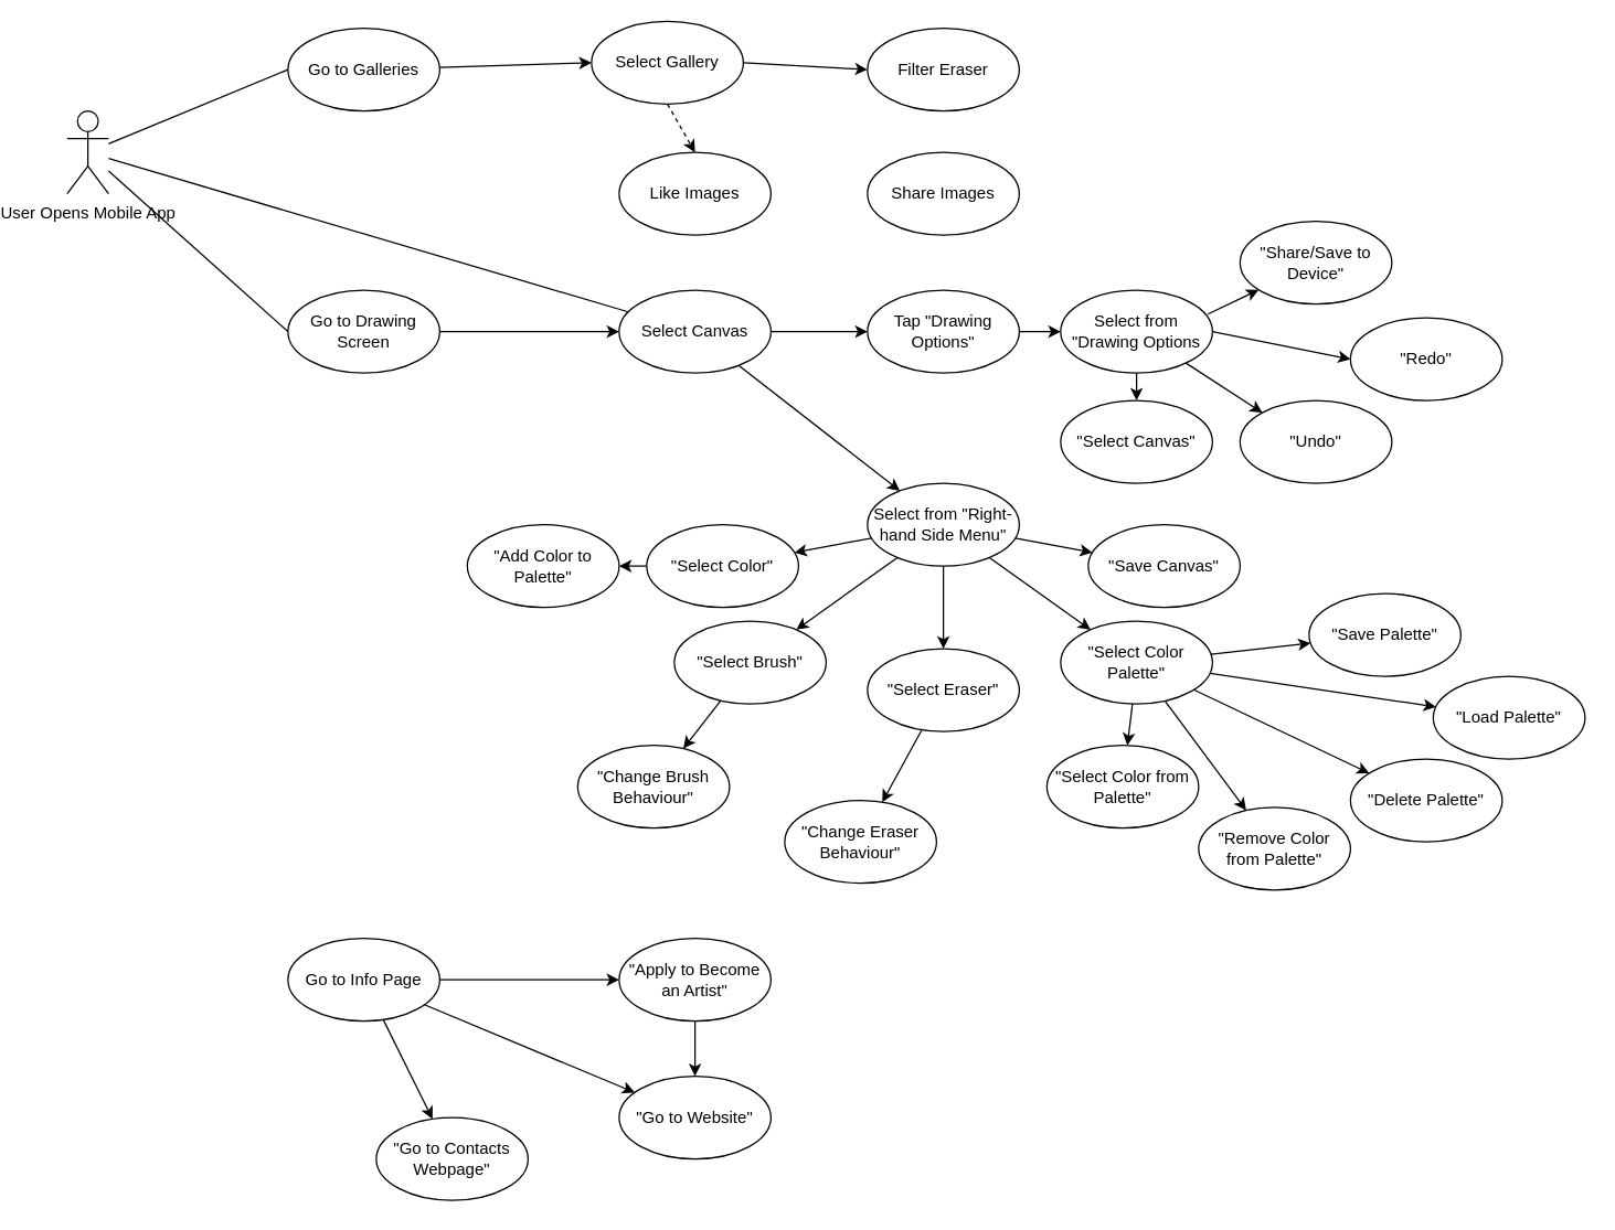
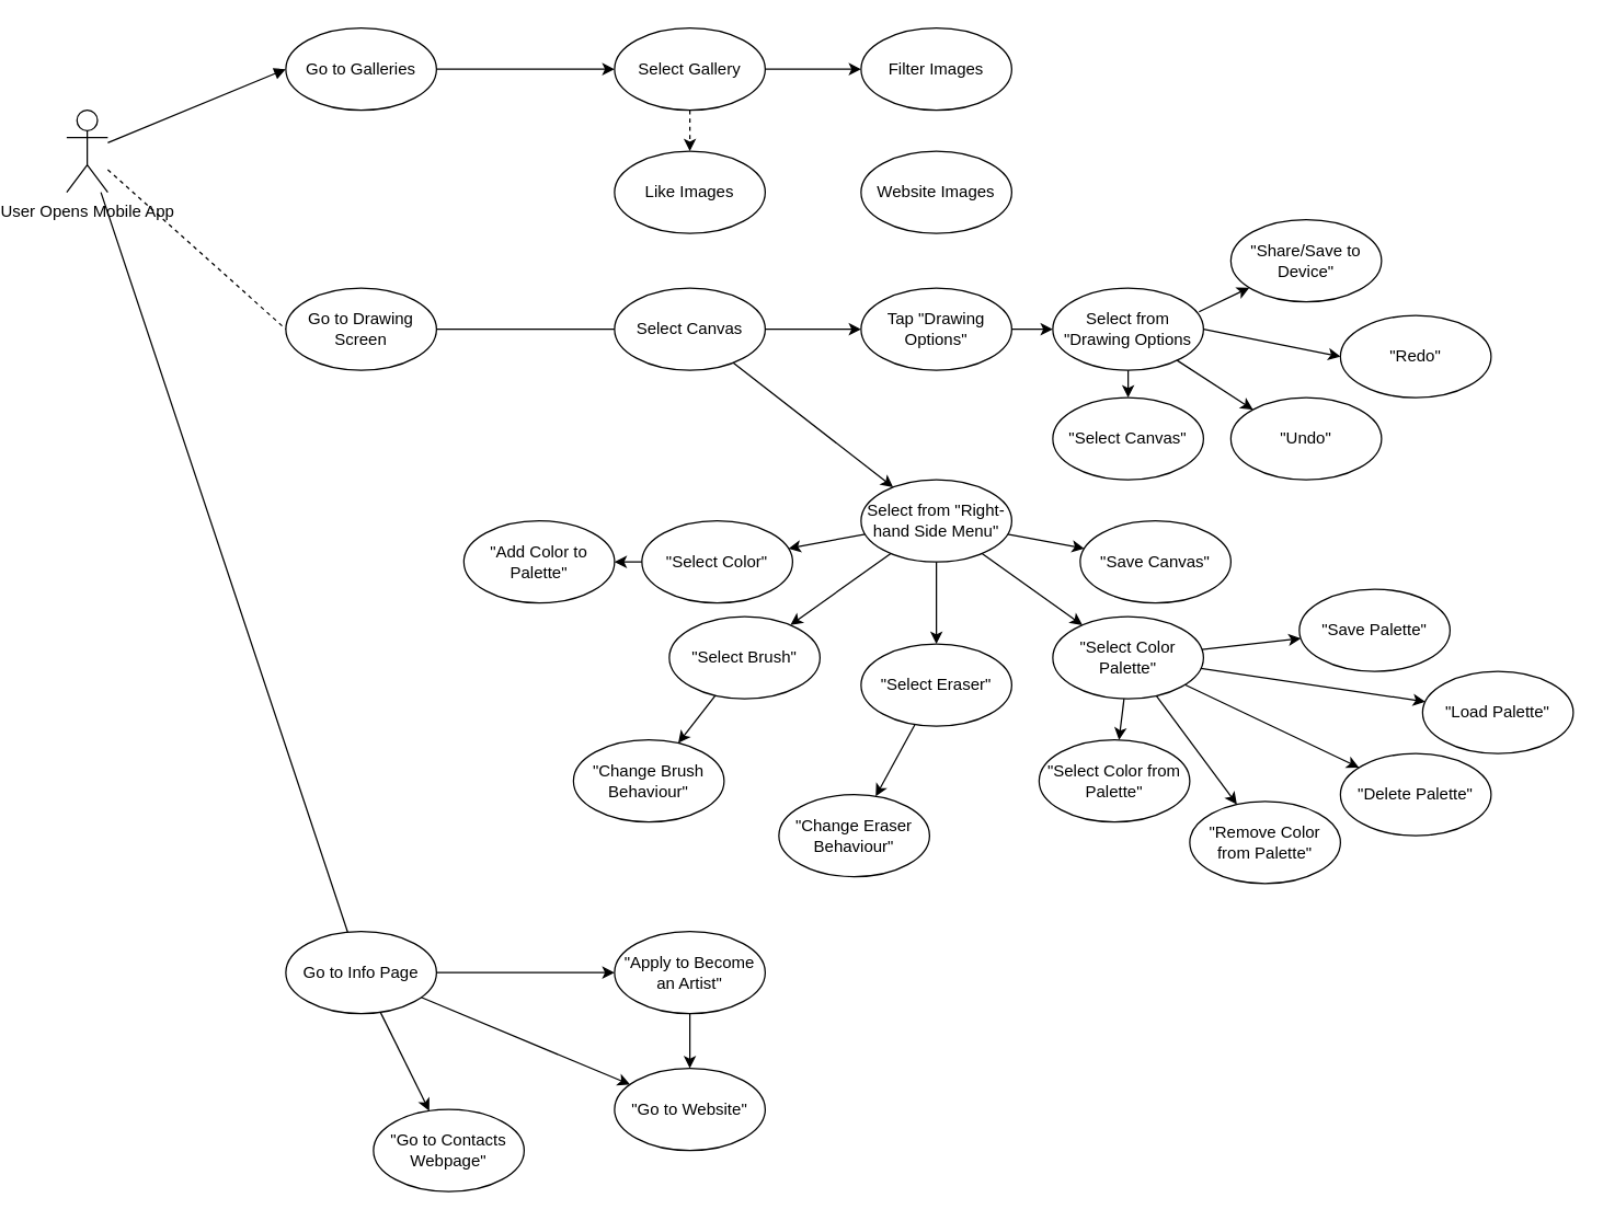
  <mxCell id="0" />
  <mxCell id="1" parent="0" />
  <mxCell id="2" value="User Opens Mobile App" style="shape=umlActor;verticalLabelPosition=bottom;labelBackgroundColor=#ffffff;verticalAlign=top;html=1;outlineConnect=0;" parent="1" vertex="1"><mxGeometry x="20" y="80" width="30" height="60" as="geometry" /></mxCell>
  <mxCell id="3" value="Go to Galleries" style="ellipse;whiteSpace=wrap;html=1;" parent="1" vertex="1"><mxGeometry x="180" y="20" width="110" height="60" as="geometry" /></mxCell>
- <mxCell id="4" value="" style="endArrow=none;html=1;entryX=0;entryY=0.5;entryDx=0;entryDy=0;" parent="1" source="2" target="3" edge="1"><mxGeometry width="50" height="50" relative="1" as="geometry"><mxPoint x="60" y="140" as="sourcePoint" /><mxPoint x="110" y="90" as="targetPoint" /></mxGeometry></mxCell>
- <mxCell id="5" value="Select Gallery" style="ellipse;whiteSpace=wrap;html=1;" vertex="1" parent="1"><mxGeometry x="400" y="15" width="110" height="60" as="geometry" /></mxCell>
- <mxCell id="6" value="Filter Eraser" style="ellipse;whiteSpace=wrap;html=1;" vertex="1" parent="1"><mxGeometry x="600" y="20" width="110" height="60" as="geometry" /></mxCell>
- <mxCell id="7" value="Share Images" style="ellipse;whiteSpace=wrap;html=1;" vertex="1" parent="1"><mxGeometry x="600" y="110" width="110" height="60" as="geometry" /></mxCell>
+ <mxCell id="4" value="" style="endArrow=block;html=1;entryX=0;entryY=0.5;entryDx=0;entryDy=0;" parent="1" source="2" target="3" edge="1"><mxGeometry width="50" height="50" relative="1" as="geometry"><mxPoint x="60" y="140" as="sourcePoint" /><mxPoint x="110" y="90" as="targetPoint" /></mxGeometry></mxCell>
+ <mxCell id="5" value="Select Gallery" style="ellipse;whiteSpace=wrap;html=1;" vertex="1" parent="1"><mxGeometry x="420" y="20" width="110" height="60" as="geometry" /></mxCell>
+ <mxCell id="6" value="Filter Images" style="ellipse;whiteSpace=wrap;html=1;" vertex="1" parent="1"><mxGeometry x="600" y="20" width="110" height="60" as="geometry" /></mxCell>
+ <mxCell id="7" value="Website Images" style="ellipse;whiteSpace=wrap;html=1;" vertex="1" parent="1"><mxGeometry x="600" y="110" width="110" height="60" as="geometry" /></mxCell>
  <mxCell id="8" value="Like Images" style="ellipse;whiteSpace=wrap;html=1;" vertex="1" parent="1"><mxGeometry x="420" y="110" width="110" height="60" as="geometry" /></mxCell>
  <mxCell id="9" value="" style="endArrow=classic;html=1;entryX=0;entryY=0.5;entryDx=0;entryDy=0;" edge="1" parent="1" source="3" target="5"><mxGeometry width="50" height="50" relative="1" as="geometry"><mxPoint x="430" y="100" as="sourcePoint" /><mxPoint x="410" y="50" as="targetPoint" /></mxGeometry></mxCell>
  <mxCell id="10" value="" style="endArrow=classic;html=1;exitX=0.5;exitY=1;exitDx=0;exitDy=0;entryX=0.5;entryY=0;entryDx=0;entryDy=0;dashed=1;" edge="1" parent="1" source="5" target="8"><mxGeometry width="50" height="50" relative="1" as="geometry"><mxPoint x="440" y="60" as="sourcePoint" /><mxPoint x="470" y="60" as="targetPoint" /></mxGeometry></mxCell>
  <mxCell id="11" value="" style="endArrow=classic;html=1;entryX=0;entryY=0.5;entryDx=0;entryDy=0;exitX=1;exitY=0.5;exitDx=0;exitDy=0;" edge="1" parent="1" source="5" target="6"><mxGeometry width="50" height="50" relative="1" as="geometry"><mxPoint x="450" y="70" as="sourcePoint" /><mxPoint x="480" y="70" as="targetPoint" /></mxGeometry></mxCell>
  <mxCell id="12" value="Go to Drawing Screen" style="ellipse;whiteSpace=wrap;html=1;" vertex="1" parent="1"><mxGeometry x="180" y="210" width="110" height="60" as="geometry" /></mxCell>
- <mxCell id="13" value="" style="endArrow=none;html=1;entryX=0;entryY=0.5;entryDx=0;entryDy=0;" edge="1" parent="1" source="2" target="12"><mxGeometry width="50" height="50" relative="1" as="geometry"><mxPoint x="60" y="116" as="sourcePoint" /><mxPoint x="270" y="60" as="targetPoint" /></mxGeometry></mxCell>
+ <mxCell id="13" value="" style="endArrow=none;html=1;entryX=0;entryY=0.5;entryDx=0;entryDy=0;dashed=1;" edge="1" parent="1" source="2" target="12"><mxGeometry width="50" height="50" relative="1" as="geometry"><mxPoint x="60" y="116" as="sourcePoint" /><mxPoint x="270" y="60" as="targetPoint" /></mxGeometry></mxCell>
  <mxCell id="14" value="Select Canvas" style="ellipse;whiteSpace=wrap;html=1;" vertex="1" parent="1"><mxGeometry x="420" y="210" width="110" height="60" as="geometry" /></mxCell>
- <mxCell id="15" value="" style="endArrow=classic;html=1;exitX=1;exitY=0.5;exitDx=0;exitDy=0;entryX=0;entryY=0.5;entryDx=0;entryDy=0;" edge="1" parent="1" source="12" target="14"><mxGeometry width="50" height="50" relative="1" as="geometry"><mxPoint x="370" y="239.71" as="sourcePoint" /><mxPoint x="420" y="240" as="targetPoint" /></mxGeometry></mxCell>
+ <mxCell id="15" value="" style="endArrow=none;html=1;exitX=1;exitY=0.5;exitDx=0;exitDy=0;entryX=0;entryY=0.5;entryDx=0;entryDy=0;" edge="1" parent="1" source="12" target="14"><mxGeometry width="50" height="50" relative="1" as="geometry"><mxPoint x="370" y="239.71" as="sourcePoint" /><mxPoint x="420" y="240" as="targetPoint" /></mxGeometry></mxCell>
  <mxCell id="16" value="" style="endArrow=classic;html=1;exitX=1;exitY=0.5;exitDx=0;exitDy=0;entryX=0;entryY=0.5;entryDx=0;entryDy=0;" edge="1" parent="1" source="14" target="17"><mxGeometry width="50" height="50" relative="1" as="geometry"><mxPoint x="530" y="239.71" as="sourcePoint" /><mxPoint x="570" y="240" as="targetPoint" /></mxGeometry></mxCell>
  <mxCell id="17" value="Tap &quot;Drawing Options&quot;" style="ellipse;whiteSpace=wrap;html=1;" vertex="1" parent="1"><mxGeometry x="600" y="210" width="110" height="60" as="geometry" /></mxCell>
  <mxCell id="18" value="Select from &quot;Drawing Options" style="ellipse;whiteSpace=wrap;html=1;" vertex="1" parent="1"><mxGeometry x="740" y="210" width="110" height="60" as="geometry" /></mxCell>
  <mxCell id="19" value="" style="endArrow=classic;html=1;exitX=1;exitY=0.5;exitDx=0;exitDy=0;entryX=0;entryY=0.5;entryDx=0;entryDy=0;" edge="1" parent="1" source="17" target="18"><mxGeometry width="50" height="50" relative="1" as="geometry"><mxPoint x="540" y="250" as="sourcePoint" /><mxPoint x="610" y="250" as="targetPoint" /></mxGeometry></mxCell>
  <mxCell id="20" value="&quot;Select Canvas&quot;" style="ellipse;whiteSpace=wrap;html=1;" vertex="1" parent="1"><mxGeometry x="740" y="290" width="110" height="60" as="geometry" /></mxCell>
  <mxCell id="21" value="&quot;Redo&quot;" style="ellipse;whiteSpace=wrap;html=1;" vertex="1" parent="1"><mxGeometry x="950" y="230" width="110" height="60" as="geometry" /></mxCell>
  <mxCell id="22" value="&quot;Share/Save to Device&quot;" style="ellipse;whiteSpace=wrap;html=1;" vertex="1" parent="1"><mxGeometry x="870" y="160" width="110" height="60" as="geometry" /></mxCell>
  <mxCell id="23" value="&quot;Undo&quot;" style="ellipse;whiteSpace=wrap;html=1;" vertex="1" parent="1"><mxGeometry x="870" y="290" width="110" height="60" as="geometry" /></mxCell>
  <mxCell id="24" value="" style="endArrow=classic;html=1;exitX=0.97;exitY=0.288;exitDx=0;exitDy=0;exitPerimeter=0;" edge="1" parent="1" source="18" target="22"><mxGeometry width="50" height="50" relative="1" as="geometry"><mxPoint x="720" y="250" as="sourcePoint" /><mxPoint x="750" y="250" as="targetPoint" /></mxGeometry></mxCell>
  <mxCell id="25" value="" style="endArrow=classic;html=1;exitX=1;exitY=0.5;exitDx=0;exitDy=0;entryX=0;entryY=0.5;entryDx=0;entryDy=0;" edge="1" parent="1" source="18" target="21"><mxGeometry width="50" height="50" relative="1" as="geometry"><mxPoint x="856.7" y="237.28" as="sourcePoint" /><mxPoint x="893.631" y="219.769" as="targetPoint" /></mxGeometry></mxCell>
  <mxCell id="26" value="" style="endArrow=classic;html=1;entryX=0;entryY=0;entryDx=0;entryDy=0;" edge="1" parent="1" source="18" target="23"><mxGeometry width="50" height="50" relative="1" as="geometry"><mxPoint x="860" y="250" as="sourcePoint" /><mxPoint x="960" y="270" as="targetPoint" /></mxGeometry></mxCell>
  <mxCell id="27" value="" style="endArrow=classic;html=1;exitX=0.5;exitY=1;exitDx=0;exitDy=0;entryX=0.5;entryY=0;entryDx=0;entryDy=0;" edge="1" parent="1" source="18" target="20"><mxGeometry width="50" height="50" relative="1" as="geometry"><mxPoint x="860" y="250" as="sourcePoint" /><mxPoint x="930.69" y="309.58" as="targetPoint" /></mxGeometry></mxCell>
  <mxCell id="28" value="Select from &quot;Right-hand Side Menu&quot;" style="ellipse;whiteSpace=wrap;html=1;" vertex="1" parent="1"><mxGeometry x="600" y="350" width="110" height="60" as="geometry" /></mxCell>
  <mxCell id="29" value="" style="endArrow=classic;html=1;" edge="1" parent="1" source="14" target="28"><mxGeometry width="50" height="50" relative="1" as="geometry"><mxPoint x="540" y="250" as="sourcePoint" /><mxPoint x="610" y="250" as="targetPoint" /></mxGeometry></mxCell>
  <mxCell id="30" value="&quot;Select Color&quot;" style="ellipse;whiteSpace=wrap;html=1;" vertex="1" parent="1"><mxGeometry x="440" y="380" width="110" height="60" as="geometry" /></mxCell>
  <mxCell id="31" value="&quot;Select Brush&quot;" style="ellipse;whiteSpace=wrap;html=1;" vertex="1" parent="1"><mxGeometry x="460" y="450" width="110" height="60" as="geometry" /></mxCell>
  <mxCell id="32" value="" style="endArrow=classic;html=1;" edge="1" parent="1" source="28" target="30"><mxGeometry width="50" height="50" relative="1" as="geometry"><mxPoint x="840.549" y="272.891" as="sourcePoint" /><mxPoint x="896.068" y="308.809" as="targetPoint" /></mxGeometry></mxCell>
  <mxCell id="33" value="&quot;Save Canvas&quot;" style="ellipse;whiteSpace=wrap;html=1;" vertex="1" parent="1"><mxGeometry x="760" y="380" width="110" height="60" as="geometry" /></mxCell>
  <mxCell id="34" value="&quot;Select Eraser&quot;" style="ellipse;whiteSpace=wrap;html=1;" vertex="1" parent="1"><mxGeometry x="600" y="470" width="110" height="60" as="geometry" /></mxCell>
  <mxCell id="35" value="&quot;Select Color Palette&quot;" style="ellipse;whiteSpace=wrap;html=1;" vertex="1" parent="1"><mxGeometry x="740" y="450" width="110" height="60" as="geometry" /></mxCell>
  <mxCell id="36" value="" style="endArrow=classic;html=1;" edge="1" parent="1" source="28" target="31"><mxGeometry width="50" height="50" relative="1" as="geometry"><mxPoint x="612.94" y="399.678" as="sourcePoint" /><mxPoint x="557.076" y="410.348" as="targetPoint" /></mxGeometry></mxCell>
  <mxCell id="37" value="" style="endArrow=classic;html=1;" edge="1" parent="1" source="28" target="34"><mxGeometry width="50" height="50" relative="1" as="geometry"><mxPoint x="622.94" y="409.678" as="sourcePoint" /><mxPoint x="555.542" y="465.051" as="targetPoint" /></mxGeometry></mxCell>
  <mxCell id="38" value="" style="endArrow=classic;html=1;" edge="1" parent="1" source="28" target="35"><mxGeometry width="50" height="50" relative="1" as="geometry"><mxPoint x="665" y="420" as="sourcePoint" /><mxPoint x="665" y="480" as="targetPoint" /></mxGeometry></mxCell>
  <mxCell id="39" value="" style="endArrow=classic;html=1;" edge="1" parent="1" source="28" target="33"><mxGeometry width="50" height="50" relative="1" as="geometry"><mxPoint x="698.38" y="413.843" as="sourcePoint" /><mxPoint x="771.62" y="466.157" as="targetPoint" /></mxGeometry></mxCell>
  <mxCell id="40" value="&quot;Add Color to Palette&quot;" style="ellipse;whiteSpace=wrap;html=1;" vertex="1" parent="1"><mxGeometry x="310" y="380" width="110" height="60" as="geometry" /></mxCell>
  <mxCell id="41" value="" style="endArrow=classic;html=1;" edge="1" parent="1" source="30" target="40"><mxGeometry width="50" height="50" relative="1" as="geometry"><mxPoint x="612.94" y="399.678" as="sourcePoint" /><mxPoint x="557.076" y="410.348" as="targetPoint" /></mxGeometry></mxCell>
  <mxCell id="42" value="&quot;Change Brush Behaviour&quot;" style="ellipse;whiteSpace=wrap;html=1;" vertex="1" parent="1"><mxGeometry x="390" y="540" width="110" height="60" as="geometry" /></mxCell>
  <mxCell id="43" value="" style="endArrow=classic;html=1;" edge="1" parent="1" source="31" target="42"><mxGeometry width="50" height="50" relative="1" as="geometry"><mxPoint x="631.62" y="413.843" as="sourcePoint" /><mxPoint x="558.38" y="466.157" as="targetPoint" /></mxGeometry></mxCell>
  <mxCell id="44" value="&quot;Change Eraser Behaviour&quot;" style="ellipse;whiteSpace=wrap;html=1;" vertex="1" parent="1"><mxGeometry x="540" y="580" width="110" height="60" as="geometry" /></mxCell>
  <mxCell id="45" value="" style="endArrow=classic;html=1;" edge="1" parent="1" source="34" target="44"><mxGeometry width="50" height="50" relative="1" as="geometry"><mxPoint x="525" y="520" as="sourcePoint" /><mxPoint x="525" y="550" as="targetPoint" /></mxGeometry></mxCell>
  <mxCell id="46" value="&quot;Select Color from Palette&quot;" style="ellipse;whiteSpace=wrap;html=1;" vertex="1" parent="1"><mxGeometry x="730" y="540" width="110" height="60" as="geometry" /></mxCell>
  <mxCell id="47" value="&quot;Remove Color from Palette&quot;" style="ellipse;whiteSpace=wrap;html=1;" vertex="1" parent="1"><mxGeometry x="840" y="585" width="110" height="60" as="geometry" /></mxCell>
  <mxCell id="48" value="&quot;Delete Palette&quot;" style="ellipse;whiteSpace=wrap;html=1;" vertex="1" parent="1"><mxGeometry x="950" y="550" width="110" height="60" as="geometry" /></mxCell>
  <mxCell id="49" value="&quot;Load Palette&quot;" style="ellipse;whiteSpace=wrap;html=1;" vertex="1" parent="1"><mxGeometry x="1010" y="490" width="110" height="60" as="geometry" /></mxCell>
  <mxCell id="50" value="&quot;Save Palette&quot;" style="ellipse;whiteSpace=wrap;html=1;" vertex="1" parent="1"><mxGeometry x="920" y="430" width="110" height="60" as="geometry" /></mxCell>
  <mxCell id="51" value="" style="endArrow=classic;html=1;" edge="1" parent="1" source="35" target="46"><mxGeometry width="50" height="50" relative="1" as="geometry"><mxPoint x="665" y="540" as="sourcePoint" /><mxPoint x="665" y="565" as="targetPoint" /></mxGeometry></mxCell>
  <mxCell id="52" value="" style="endArrow=classic;html=1;" edge="1" parent="1" source="35" target="47"><mxGeometry width="50" height="50" relative="1" as="geometry"><mxPoint x="801.901" y="519.952" as="sourcePoint" /><mxPoint x="798.225" y="550.052" as="targetPoint" /></mxGeometry></mxCell>
  <mxCell id="53" value="" style="endArrow=classic;html=1;" edge="1" parent="1" source="35" target="48"><mxGeometry width="50" height="50" relative="1" as="geometry"><mxPoint x="825.633" y="517.809" as="sourcePoint" /><mxPoint x="884.328" y="597.2" as="targetPoint" /></mxGeometry></mxCell>
  <mxCell id="54" value="" style="endArrow=classic;html=1;" edge="1" parent="1" source="35" target="49"><mxGeometry width="50" height="50" relative="1" as="geometry"><mxPoint x="846.462" y="509.711" as="sourcePoint" /><mxPoint x="973.597" y="570.252" as="targetPoint" /></mxGeometry></mxCell>
  <mxCell id="55" value="" style="endArrow=classic;html=1;" edge="1" parent="1" source="35" target="50"><mxGeometry width="50" height="50" relative="1" as="geometry"><mxPoint x="858.118" y="497.782" as="sourcePoint" /><mxPoint x="1021.928" y="522.127" as="targetPoint" /></mxGeometry></mxCell>
  <mxCell id="56" value="Go to Info Page" style="ellipse;whiteSpace=wrap;html=1;" vertex="1" parent="1"><mxGeometry x="180" y="680" width="110" height="60" as="geometry" /></mxCell>
- <mxCell id="57" value="" style="endArrow=none;html=1;" edge="1" parent="1" source="2" target="14"><mxGeometry width="50" height="50" relative="1" as="geometry"><mxPoint x="60" y="133.448" as="sourcePoint" /><mxPoint x="190" y="250" as="targetPoint" /></mxGeometry></mxCell>
+ <mxCell id="57" value="" style="endArrow=none;html=1;" edge="1" parent="1" source="2" target="56"><mxGeometry width="50" height="50" relative="1" as="geometry"><mxPoint x="60" y="133.448" as="sourcePoint" /><mxPoint x="190" y="250" as="targetPoint" /></mxGeometry></mxCell>
  <mxCell id="58" value="&quot;Apply to Become an Artist&quot;" style="ellipse;whiteSpace=wrap;html=1;" vertex="1" parent="1"><mxGeometry x="420" y="680" width="110" height="60" as="geometry" /></mxCell>
  <mxCell id="59" value="&quot;Go to Website&quot;" style="ellipse;whiteSpace=wrap;html=1;" vertex="1" parent="1"><mxGeometry x="420" y="780" width="110" height="60" as="geometry" /></mxCell>
  <mxCell id="60" value="&quot;Go to Contacts Webpage&quot;" style="ellipse;whiteSpace=wrap;html=1;" vertex="1" parent="1"><mxGeometry x="244" y="810" width="110" height="60" as="geometry" /></mxCell>
  <mxCell id="61" value="" style="endArrow=classic;html=1;" edge="1" parent="1" source="56" target="58"><mxGeometry width="50" height="50" relative="1" as="geometry"><mxPoint x="503.379" y="517.585" as="sourcePoint" /><mxPoint x="476.48" y="552.383" as="targetPoint" /></mxGeometry></mxCell>
  <mxCell id="62" value="" style="endArrow=classic;html=1;" edge="1" parent="1" source="56" target="59"><mxGeometry width="50" height="50" relative="1" as="geometry"><mxPoint x="300" y="720" as="sourcePoint" /><mxPoint x="430" y="720" as="targetPoint" /></mxGeometry></mxCell>
  <mxCell id="63" value="" style="endArrow=classic;html=1;" edge="1" parent="1" source="56" target="60"><mxGeometry width="50" height="50" relative="1" as="geometry"><mxPoint x="288.693" y="738.221" as="sourcePoint" /><mxPoint x="441.293" y="801.789" as="targetPoint" /></mxGeometry></mxCell>
  <mxCell id="64" value="" style="endArrow=classic;html=1;" edge="1" parent="1" source="58" target="59"><mxGeometry width="50" height="50" relative="1" as="geometry"><mxPoint x="300" y="720" as="sourcePoint" /><mxPoint x="430" y="720" as="targetPoint" /></mxGeometry></mxCell>
